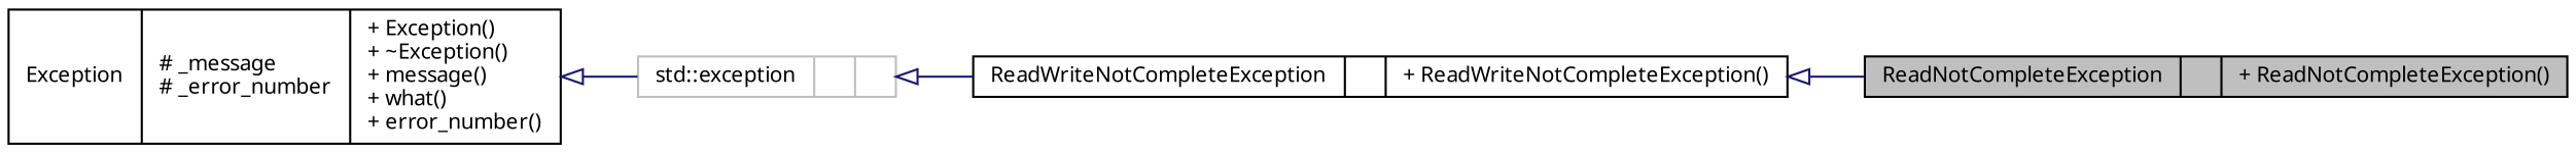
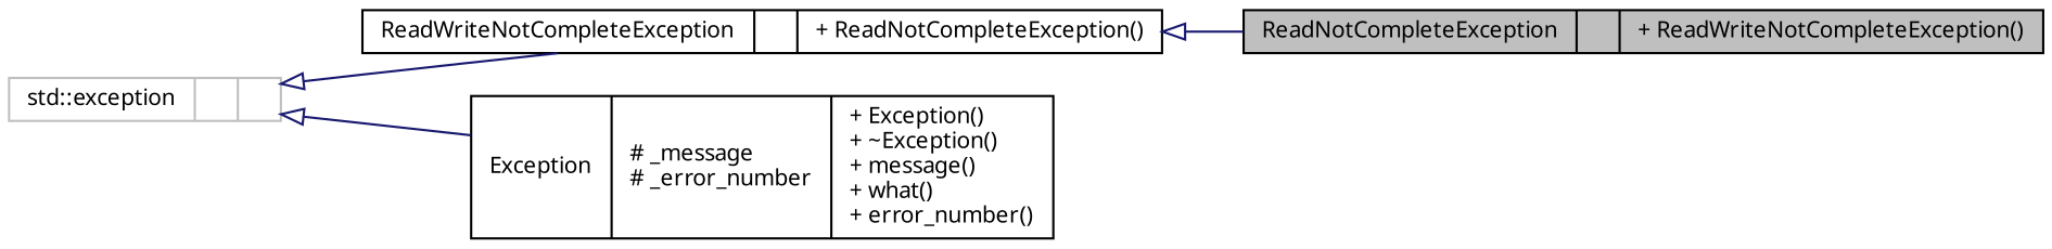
  digraph {
    rankdir=LR
    node [color=black fillcolor=white fontname="FreeSans.ttf" fontsize=10 shape=record style=filled]
    edge [arrowtail=empty color=midnightblue dir=back fontname="FreeSans.ttf" fontsize=10 labelfontname="FreeSans.ttf" labelfontsize=10 style=solid]
-   n1 [fillcolor=grey75 fontcolor=black height=0.2 label="{ReadNotCompleteException\n||+ ReadNotCompleteException()\l}" width=0.4]
-   n2 [height=0.2 label="{ReadWriteNotCompleteException\n||+ ReadWriteNotCompleteException()\l}" width=0.4]
+   n1 [fillcolor=grey75 fontcolor=black height=0.2 label="{ReadNotCompleteException\n||+ ReadWriteNotCompleteException()\l}" width=0.4]
+   n2 [height=0.2 label="{ReadWriteNotCompleteException\n||+ ReadNotCompleteException()\l}" width=0.4]
    n3 [height=0.2 label="{Exception\n|# _message\l# _error_number\l|+ Exception()\l+ ~Exception()\l+ message()\l+ what()\l+ error_number()\l}" width=0.4]
    n4 [color=grey75 height=0.2 label="{std::exception\n||}" width=0.4]
    n2 -> n1
    n4 -> n2
-   n3 -> n4
+   n4 -> n3
  }
